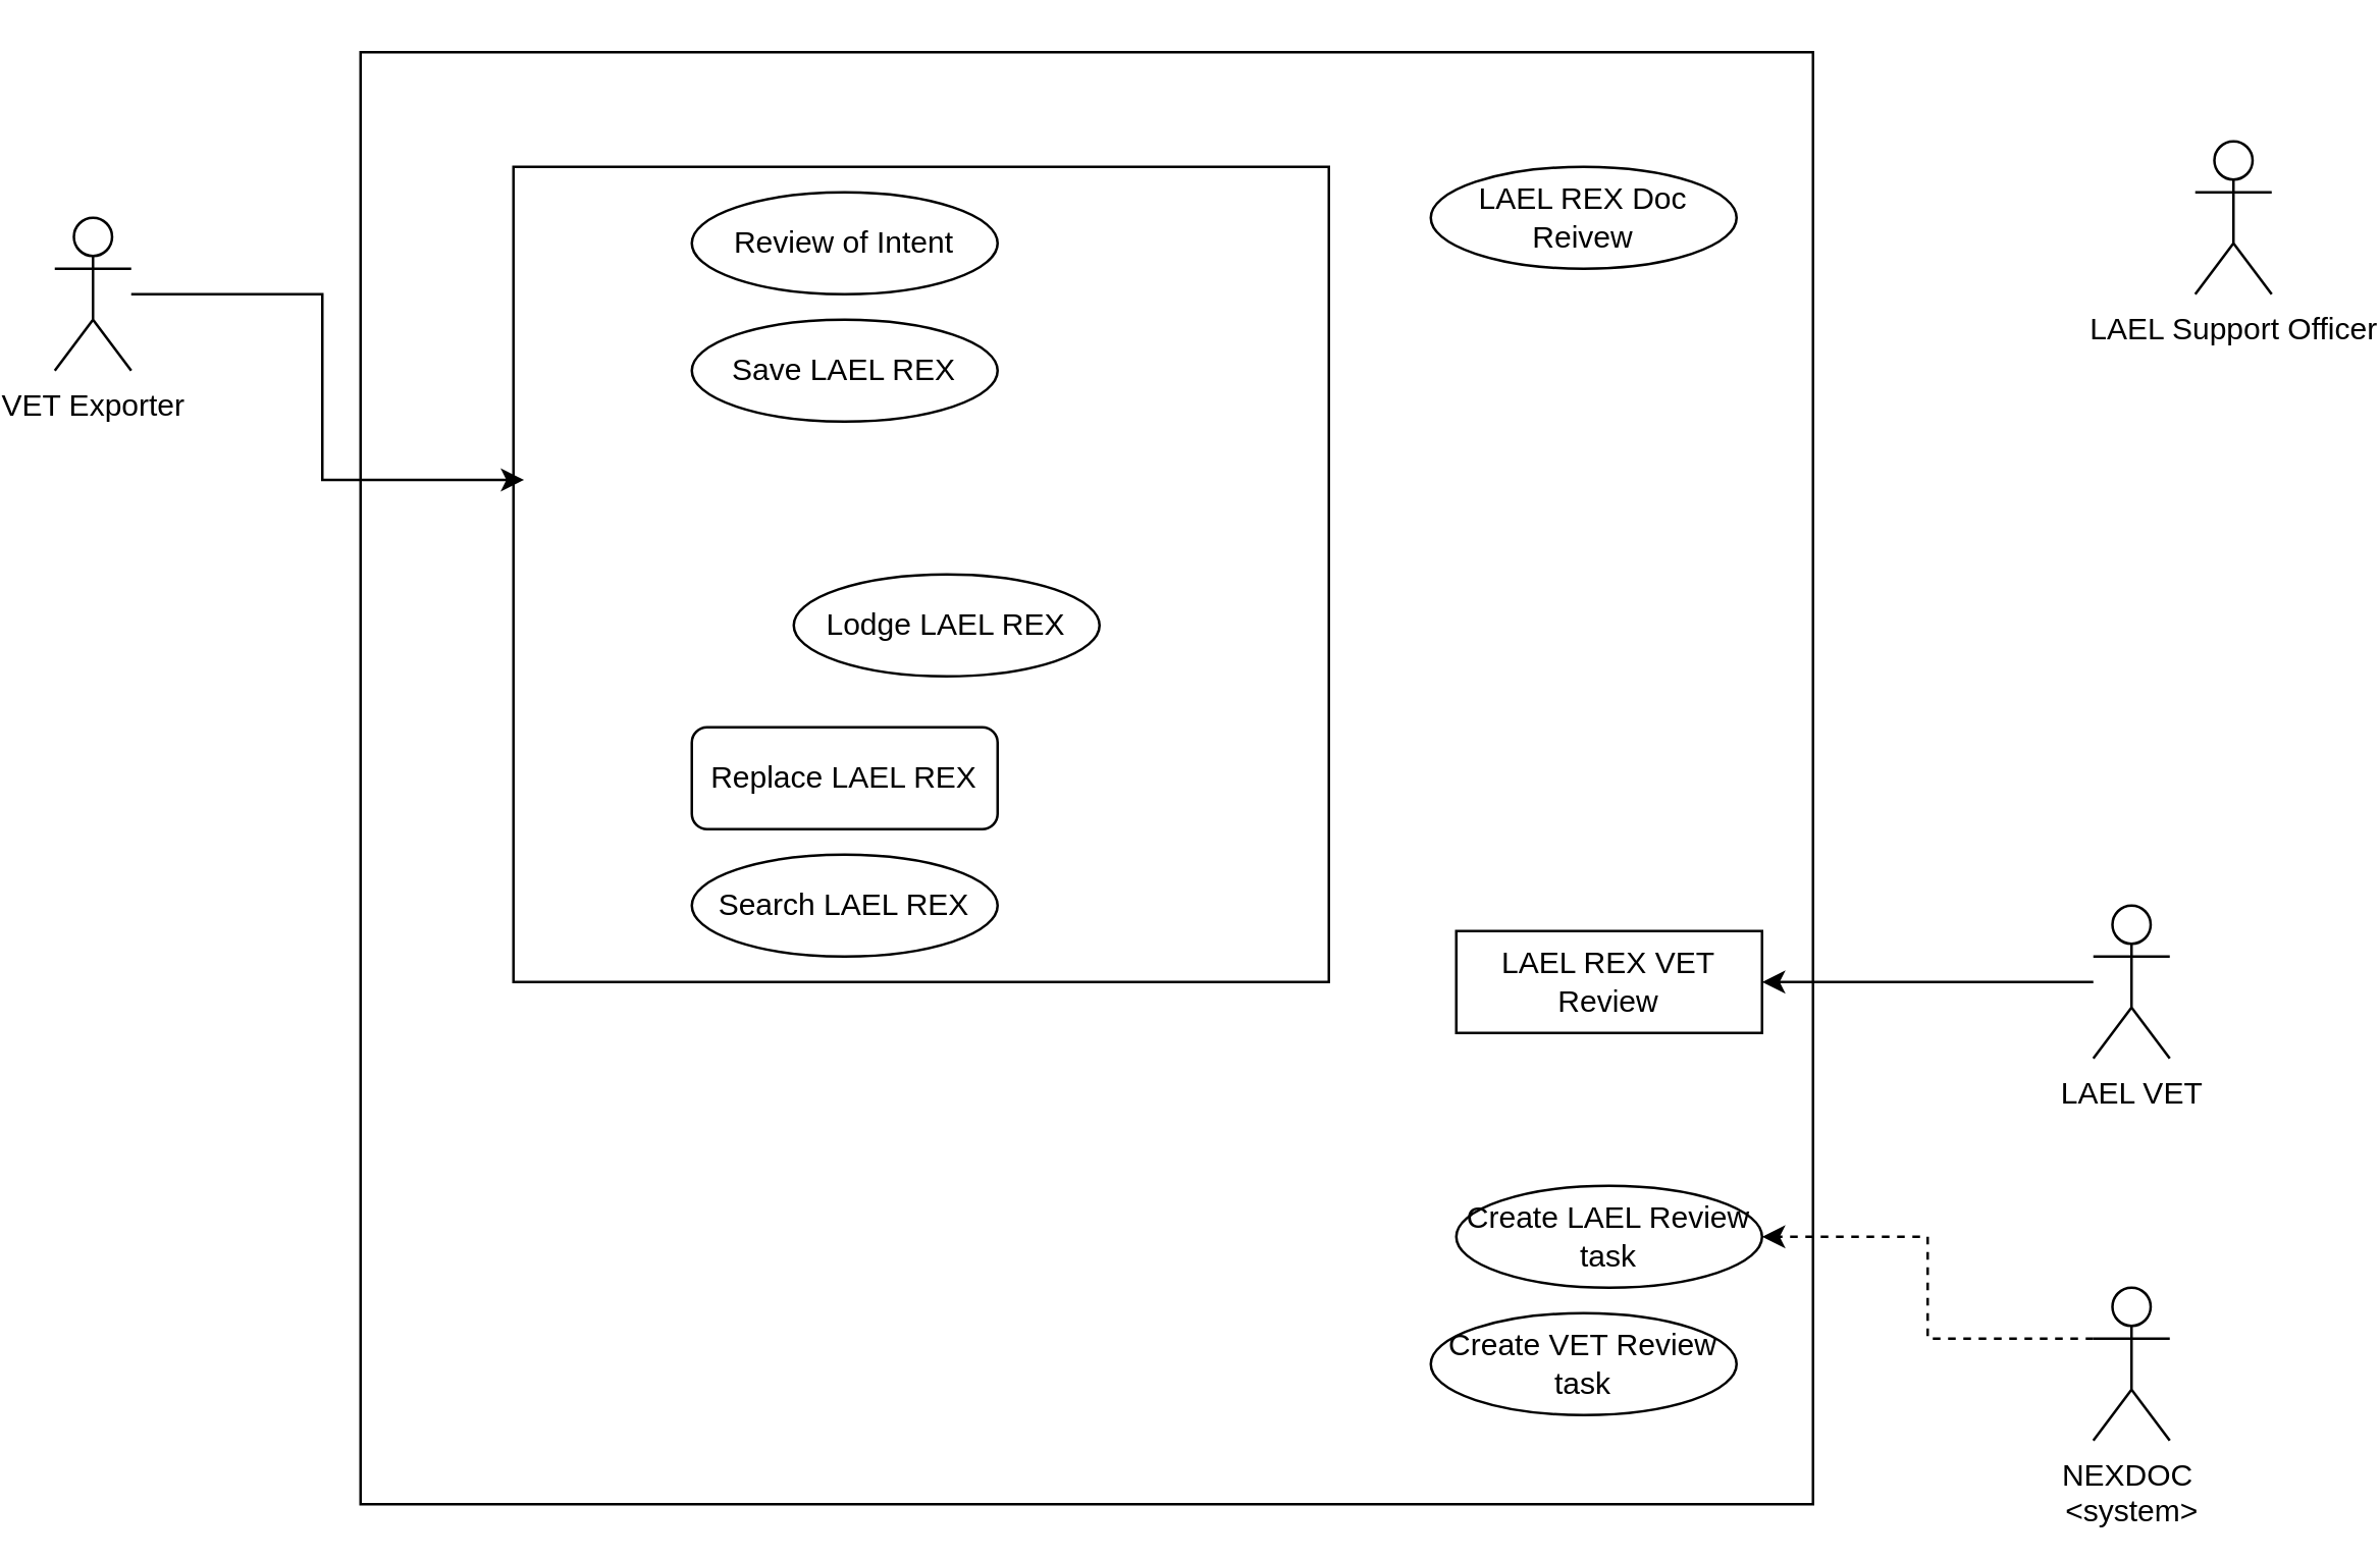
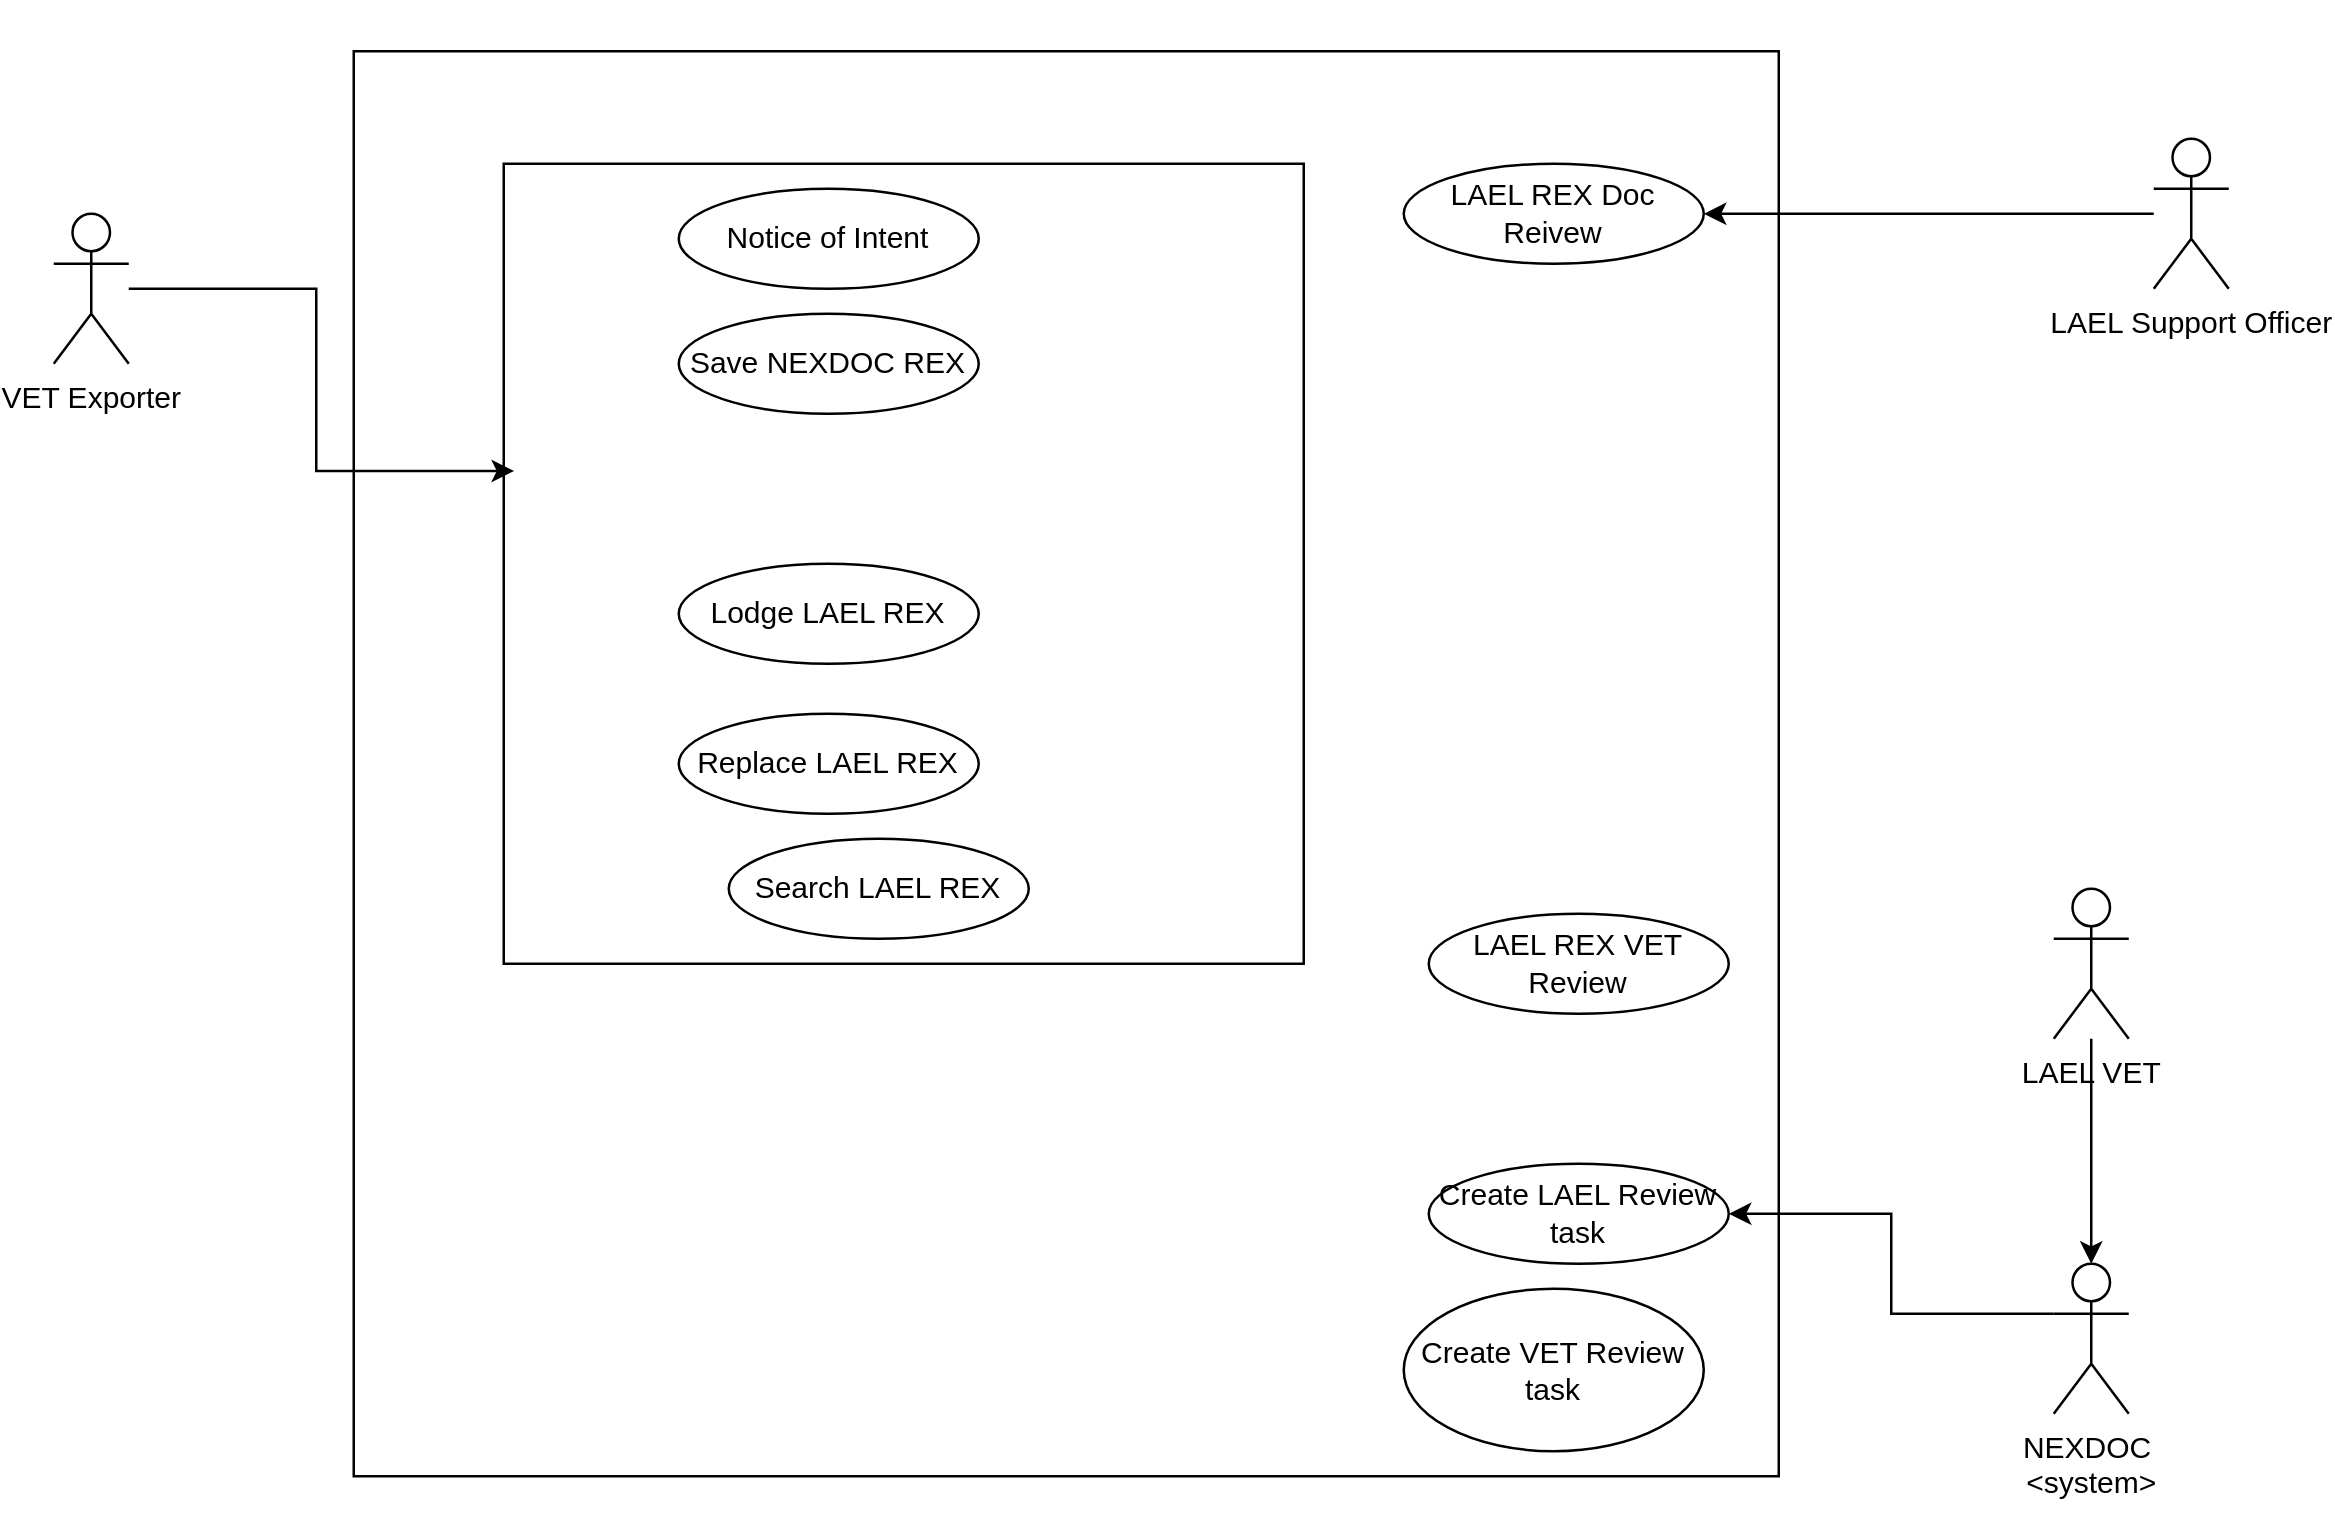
  <mxCell id="0" />
  <mxCell id="1" parent="0" />
  <mxCell id="2" value="" style="whiteSpace=wrap;html=1;aspect=fixed;" vertex="1" parent="1"><mxGeometry x="140" y="20" width="570" height="570" as="geometry" /></mxCell>
  <mxCell id="3" value="VET Exporter" style="shape=umlActor;verticalLabelPosition=bottom;verticalAlign=top;html=1;outlineConnect=0;" vertex="1" parent="1"><mxGeometry x="20" y="85" width="30" height="60" as="geometry" /></mxCell>
- <mxCell id="4" style="edgeStyle=orthogonalEdgeStyle;rounded=0;orthogonalLoop=1;jettySize=auto;html=1;" edge="1" parent="1" source="5" target="9"><mxGeometry relative="1" as="geometry" /></mxCell>
+ <mxCell id="4" style="edgeStyle=orthogonalEdgeStyle;rounded=0;orthogonalLoop=1;jettySize=auto;html=1;" edge="1" parent="1" source="5" target="19"><mxGeometry relative="1" as="geometry" /></mxCell>
  <mxCell id="5" value="LAEL VET" style="shape=umlActor;verticalLabelPosition=bottom;verticalAlign=top;html=1;outlineConnect=0;" vertex="1" parent="1"><mxGeometry x="820" y="355" width="30" height="60" as="geometry" /></mxCell>
+ <mxCell id="6" style="edgeStyle=orthogonalEdgeStyle;rounded=0;orthogonalLoop=1;jettySize=auto;html=1;entryX=1;entryY=0.5;entryDx=0;entryDy=0;" edge="1" parent="1" source="7" target="8"><mxGeometry relative="1" as="geometry"><mxPoint x="780" y="125" as="targetPoint" /></mxGeometry></mxCell>
  <mxCell id="7" value="LAEL Support Officer" style="shape=umlActor;verticalLabelPosition=bottom;verticalAlign=top;html=1;outlineConnect=0;" vertex="1" parent="1"><mxGeometry x="860" y="55" width="30" height="60" as="geometry" /></mxCell>
  <mxCell id="8" value="LAEL REX Doc Reivew" style="ellipse;whiteSpace=wrap;html=1;" vertex="1" parent="1"><mxGeometry x="560" y="65" width="120" height="40" as="geometry" /></mxCell>
- <mxCell id="9" value="LAEL REX VET Review" style="whiteSpace=wrap;html=1;rounded=0;" vertex="1" parent="1"><mxGeometry x="570" y="365" width="120" height="40" as="geometry" /></mxCell>
+ <mxCell id="9" value="LAEL REX VET Review" style="ellipse;whiteSpace=wrap;html=1;" vertex="1" parent="1"><mxGeometry x="570" y="365" width="120" height="40" as="geometry" /></mxCell>
  <mxCell id="10" value="" style="group" vertex="1" connectable="0" parent="1"><mxGeometry x="200" y="65" width="320" height="320" as="geometry" /></mxCell>
  <mxCell id="11" value="" style="whiteSpace=wrap;html=1;aspect=fixed;" vertex="1" parent="10"><mxGeometry width="320" height="320" as="geometry" /></mxCell>
- <mxCell id="12" value="Review of Intent" style="ellipse;whiteSpace=wrap;html=1;" vertex="1" parent="10"><mxGeometry x="70" y="10" width="120" height="40" as="geometry" /></mxCell>
- <mxCell id="13" value="Lodge LAEL REX" style="ellipse;whiteSpace=wrap;html=1;" vertex="1" parent="10"><mxGeometry x="110" y="160" width="120" height="40" as="geometry" /></mxCell>
- <mxCell id="14" value="Replace LAEL REX" style="whiteSpace=wrap;html=1;rounded=1;" vertex="1" parent="10"><mxGeometry x="70" y="220" width="120" height="40" as="geometry" /></mxCell>
- <mxCell id="15" value="Save LAEL REX" style="ellipse;whiteSpace=wrap;html=1;" vertex="1" parent="10"><mxGeometry x="70" y="60" width="120" height="40" as="geometry" /></mxCell>
- <mxCell id="16" value="Search LAEL REX" style="ellipse;whiteSpace=wrap;html=1;" vertex="1" parent="10"><mxGeometry x="70" y="270" width="120" height="40" as="geometry" /></mxCell>
+ <mxCell id="12" value="Notice of Intent" style="ellipse;whiteSpace=wrap;html=1;" vertex="1" parent="10"><mxGeometry x="70" y="10" width="120" height="40" as="geometry" /></mxCell>
+ <mxCell id="13" value="Lodge LAEL REX" style="ellipse;whiteSpace=wrap;html=1;" vertex="1" parent="10"><mxGeometry x="70" y="160" width="120" height="40" as="geometry" /></mxCell>
+ <mxCell id="14" value="Replace LAEL REX" style="ellipse;whiteSpace=wrap;html=1;" vertex="1" parent="10"><mxGeometry x="70" y="220" width="120" height="40" as="geometry" /></mxCell>
+ <mxCell id="15" value="Save NEXDOC REX" style="ellipse;whiteSpace=wrap;html=1;" vertex="1" parent="10"><mxGeometry x="70" y="60" width="120" height="40" as="geometry" /></mxCell>
+ <mxCell id="16" value="Search LAEL REX" style="ellipse;whiteSpace=wrap;html=1;" vertex="1" parent="10"><mxGeometry x="90" y="270" width="120" height="40" as="geometry" /></mxCell>
  <mxCell id="17" style="edgeStyle=orthogonalEdgeStyle;rounded=0;orthogonalLoop=1;jettySize=auto;html=1;entryX=0.013;entryY=0.384;entryDx=0;entryDy=0;entryPerimeter=0;" edge="1" parent="1" source="3" target="11"><mxGeometry relative="1" as="geometry" /></mxCell>
- <mxCell id="18" style="edgeStyle=orthogonalEdgeStyle;rounded=0;orthogonalLoop=1;jettySize=auto;html=1;exitX=0;exitY=0.333;exitDx=0;exitDy=0;exitPerimeter=0;dashed=1;" edge="1" parent="1" source="19" target="21"><mxGeometry relative="1" as="geometry" /></mxCell>
+ <mxCell id="18" style="edgeStyle=orthogonalEdgeStyle;rounded=0;orthogonalLoop=1;jettySize=auto;html=1;exitX=0;exitY=0.333;exitDx=0;exitDy=0;exitPerimeter=0;" edge="1" parent="1" source="19" target="21"><mxGeometry relative="1" as="geometry" /></mxCell>
  <mxCell id="19" value="NEXDOC&amp;nbsp;&lt;div&gt;&amp;lt;system&amp;gt;&lt;/div&gt;" style="shape=umlActor;verticalLabelPosition=bottom;verticalAlign=top;html=1;outlineConnect=0;" vertex="1" parent="1"><mxGeometry x="820" y="505" width="30" height="60" as="geometry" /></mxCell>
- <mxCell id="20" value="Create VET Review task" style="ellipse;whiteSpace=wrap;html=1;" vertex="1" parent="1"><mxGeometry x="560" y="515" width="120" height="40" as="geometry" /></mxCell>
+ <mxCell id="20" value="Create VET Review task" style="ellipse;whiteSpace=wrap;html=1;" vertex="1" parent="1"><mxGeometry x="560" y="515" width="120" height="65" as="geometry" /></mxCell>
  <mxCell id="21" value="Create LAEL Review task" style="ellipse;whiteSpace=wrap;html=1;" vertex="1" parent="1"><mxGeometry x="570" y="465" width="120" height="40" as="geometry" /></mxCell>
